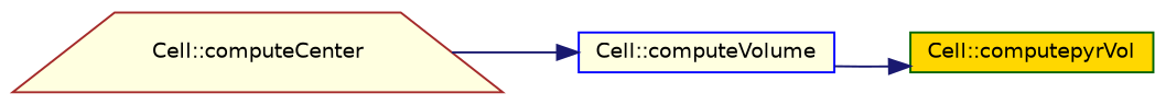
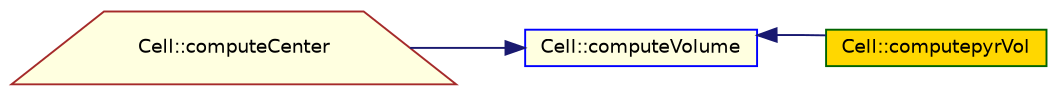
  digraph {
    rankdir=RL
    node [fillcolor=lightyellow fontname=Helvetica fontsize=10 shape=box style=filled]
    edge [color=midnightblue dir=back fontname=Helvetica fontsize=10 labelfontname=Helvetica labelfontsize=10 style=solid]
    n1 [color=darkgreen fillcolor=gold fontcolor=black height=0.2 label="Cell::computepyrVol" width=0.4]
    n2 [color=blue height=0.2 label="Cell::computeVolume" width=0.4]
    n3 [color=brown height=0.2 label="Cell::computeCenter" shape=trapezium width=0.4]
-   n1 -> n2
+   n2 -> n1
    n2 -> n3
  }
